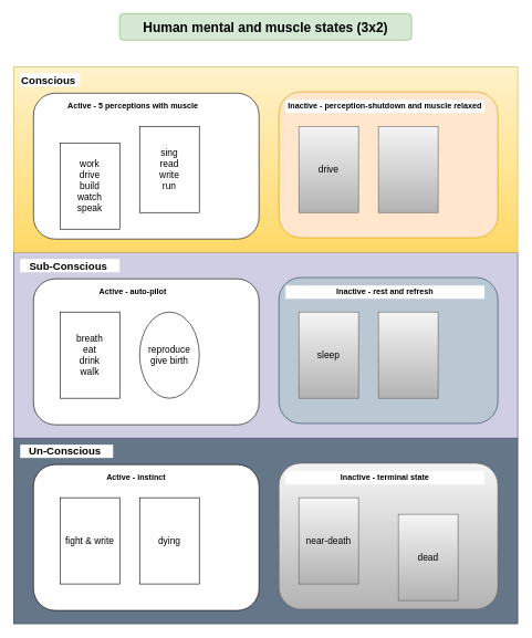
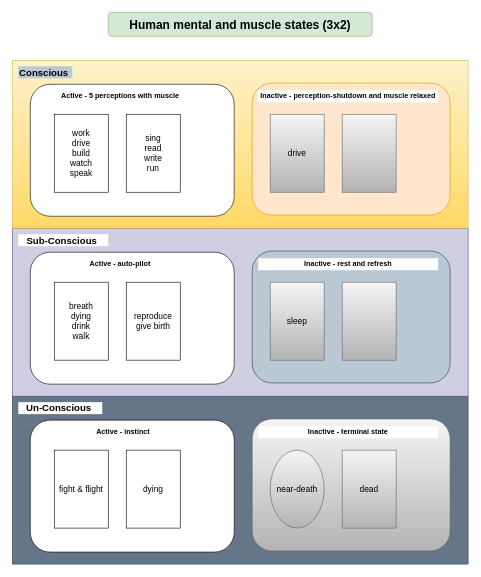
  <mxCell id="0" />
  <mxCell id="1" parent="0" />
  <mxCell id="2" value="" style="rounded=0;whiteSpace=wrap;html=1;fillColor=#647687;strokeColor=#314354;fontColor=#ffffff;" vertex="1" parent="1"><mxGeometry x="20" y="660" width="760" height="280" as="geometry" /></mxCell>
  <mxCell id="3" value="" style="rounded=1;whiteSpace=wrap;html=1;" vertex="1" parent="1"><mxGeometry x="50" y="700" width="340" height="220" as="geometry" /></mxCell>
  <mxCell id="4" value="" style="rounded=1;whiteSpace=wrap;html=1;fillColor=#f5f5f5;strokeColor=#666666;gradientColor=#b3b3b3;" vertex="1" parent="1"><mxGeometry x="420" y="698" width="330" height="220" as="geometry" /></mxCell>
  <mxCell id="5" value="&lt;b&gt;Active - instinct&lt;/b&gt;" style="rounded=0;whiteSpace=wrap;html=1;strokeColor=none;align=center;" vertex="1" parent="1"><mxGeometry x="60" y="710" width="290" height="20" as="geometry" /></mxCell>
  <mxCell id="6" value="&lt;b&gt;Inactive - terminal state&lt;/b&gt;" style="rounded=0;whiteSpace=wrap;html=1;strokeColor=none;" vertex="1" parent="1"><mxGeometry x="430" y="710" width="300" height="20" as="geometry" /></mxCell>
  <mxCell id="7" value="&lt;b&gt;&lt;font style=&quot;font-size: 16px;&quot;&gt;Un-Conscious&amp;nbsp;&lt;/font&gt;&lt;/b&gt;" style="rounded=0;whiteSpace=wrap;html=1;strokeColor=none;" vertex="1" parent="1"><mxGeometry x="30" y="670" width="140" height="20" as="geometry" /></mxCell>
- <mxCell id="8" value="&lt;span style=&quot;font-size: 14px;&quot;&gt;fight &amp;amp; write&lt;/span&gt;" style="rounded=0;whiteSpace=wrap;html=1;align=center;" vertex="1" parent="1"><mxGeometry x="90" y="750" width="90" height="130" as="geometry" /></mxCell>
- <mxCell id="9" value="&lt;font style=&quot;font-size: 14px;&quot;&gt;near-death&lt;/font&gt;" style="rounded=0;whiteSpace=wrap;html=1;align=center;fillColor=#f5f5f5;gradientColor=#b3b3b3;strokeColor=#666666;" vertex="1" parent="1"><mxGeometry x="450" y="750" width="90" height="130" as="geometry" /></mxCell>
+ <mxCell id="8" value="&lt;span style=&quot;font-size: 14px;&quot;&gt;fight &amp;amp; flight&lt;/span&gt;" style="rounded=0;whiteSpace=wrap;html=1;align=center;" vertex="1" parent="1"><mxGeometry x="90" y="750" width="90" height="130" as="geometry" /></mxCell>
+ <mxCell id="9" value="&lt;font style=&quot;font-size: 14px;&quot;&gt;near-death&lt;/font&gt;" style="ellipse;whiteSpace=wrap;html=1;align=center;fillColor=#f5f5f5;gradientColor=#b3b3b3;strokeColor=#666666;" vertex="1" parent="1"><mxGeometry x="450" y="750" width="90" height="130" as="geometry" /></mxCell>
  <mxCell id="10" value="&lt;div style=&quot;font-size: 14px;&quot;&gt;dying&lt;/div&gt;" style="rounded=0;whiteSpace=wrap;html=1;align=center;" vertex="1" parent="1"><mxGeometry x="210" y="750" width="90" height="130" as="geometry" /></mxCell>
- <mxCell id="11" value="&lt;span style=&quot;font-size: 14px;&quot;&gt;dead&lt;/span&gt;" style="rounded=0;whiteSpace=wrap;html=1;align=center;fillColor=#f5f5f5;gradientColor=#b3b3b3;strokeColor=#666666;" vertex="1" parent="1"><mxGeometry x="600" y="775" width="90" height="130" as="geometry" /></mxCell>
+ <mxCell id="11" value="&lt;span style=&quot;font-size: 14px;&quot;&gt;dead&lt;/span&gt;" style="rounded=0;whiteSpace=wrap;html=1;align=center;fillColor=#f5f5f5;gradientColor=#b3b3b3;strokeColor=#666666;" vertex="1" parent="1"><mxGeometry x="570" y="750" width="90" height="130" as="geometry" /></mxCell>
  <mxCell id="12" value="" style="rounded=0;whiteSpace=wrap;html=1;fillColor=#d0cee2;strokeColor=#56517e;" vertex="1" parent="1"><mxGeometry x="20" y="380" width="760" height="280" as="geometry" /></mxCell>
  <mxCell id="13" value="" style="rounded=1;whiteSpace=wrap;html=1;" vertex="1" parent="1"><mxGeometry x="50" y="420" width="340" height="220" as="geometry" /></mxCell>
  <mxCell id="14" value="" style="rounded=1;whiteSpace=wrap;html=1;fillColor=#bac8d3;strokeColor=#23445d;" vertex="1" parent="1"><mxGeometry x="420" y="418" width="330" height="220" as="geometry" /></mxCell>
  <mxCell id="15" value="&lt;b&gt;Active - auto-pilot&lt;/b&gt;" style="rounded=0;whiteSpace=wrap;html=1;strokeColor=none;align=center;" vertex="1" parent="1"><mxGeometry x="60" y="430" width="280" height="20" as="geometry" /></mxCell>
  <mxCell id="16" value="&lt;b&gt;Inactive - rest and refresh&lt;/b&gt;" style="rounded=0;whiteSpace=wrap;html=1;strokeColor=none;align=center;" vertex="1" parent="1"><mxGeometry x="430" y="430" width="300" height="20" as="geometry" /></mxCell>
  <mxCell id="17" value="&lt;b&gt;&lt;font style=&quot;font-size: 16px;&quot;&gt;Sub-Conscious&amp;nbsp;&lt;/font&gt;&lt;/b&gt;" style="rounded=0;whiteSpace=wrap;html=1;strokeColor=none;" vertex="1" parent="1"><mxGeometry x="30" y="390" width="150" height="20" as="geometry" /></mxCell>
- <mxCell id="18" value="&lt;span style=&quot;font-size: 14px;&quot;&gt;breath&lt;/span&gt;&lt;div&gt;&lt;span style=&quot;font-size: 14px;&quot;&gt;eat&lt;/span&gt;&lt;/div&gt;&lt;div&gt;&lt;span style=&quot;font-size: 14px;&quot;&gt;drink&lt;/span&gt;&lt;/div&gt;&lt;div&gt;&lt;span style=&quot;font-size: 14px;&quot;&gt;walk&lt;/span&gt;&lt;/div&gt;" style="rounded=0;whiteSpace=wrap;html=1;align=center;" vertex="1" parent="1"><mxGeometry x="90" y="470" width="90" height="130" as="geometry" /></mxCell>
+ <mxCell id="18" value="&lt;span style=&quot;font-size: 14px;&quot;&gt;breath&lt;/span&gt;&lt;div&gt;&lt;span style=&quot;font-size: 14px;&quot;&gt;dying&lt;/span&gt;&lt;/div&gt;&lt;div&gt;&lt;span style=&quot;font-size: 14px;&quot;&gt;drink&lt;/span&gt;&lt;/div&gt;&lt;div&gt;&lt;span style=&quot;font-size: 14px;&quot;&gt;walk&lt;/span&gt;&lt;/div&gt;" style="rounded=0;whiteSpace=wrap;html=1;align=center;" vertex="1" parent="1"><mxGeometry x="90" y="470" width="90" height="130" as="geometry" /></mxCell>
  <mxCell id="19" value="&lt;font style=&quot;font-size: 14px;&quot;&gt;sleep&lt;/font&gt;" style="rounded=0;whiteSpace=wrap;html=1;align=center;fillColor=#f5f5f5;gradientColor=#b3b3b3;strokeColor=#666666;" vertex="1" parent="1"><mxGeometry x="450" y="470" width="90" height="130" as="geometry" /></mxCell>
- <mxCell id="20" value="&lt;div style=&quot;font-size: 14px;&quot;&gt;reproduce&lt;/div&gt;&lt;div style=&quot;font-size: 14px;&quot;&gt;give birth&lt;/div&gt;" style="ellipse;whiteSpace=wrap;html=1;align=center;" vertex="1" parent="1"><mxGeometry x="210" y="470" width="90" height="130" as="geometry" /></mxCell>
+ <mxCell id="20" value="&lt;div style=&quot;font-size: 14px;&quot;&gt;reproduce&lt;/div&gt;&lt;div style=&quot;font-size: 14px;&quot;&gt;give birth&lt;/div&gt;" style="rounded=0;whiteSpace=wrap;html=1;align=center;" vertex="1" parent="1"><mxGeometry x="210" y="470" width="90" height="130" as="geometry" /></mxCell>
  <mxCell id="21" value="" style="rounded=0;whiteSpace=wrap;html=1;align=center;fillColor=#f5f5f5;gradientColor=#b3b3b3;strokeColor=#666666;" vertex="1" parent="1"><mxGeometry x="570" y="470" width="90" height="130" as="geometry" /></mxCell>
  <mxCell id="22" value="&lt;b&gt;&lt;font style=&quot;font-size: 20px;&quot;&gt;Human mental and muscle states (3x2)&lt;/font&gt;&lt;/b&gt;" style="rounded=1;whiteSpace=wrap;html=1;fillColor=#d5e8d4;strokeColor=#82b366;" vertex="1" parent="1"><mxGeometry x="180" y="20" width="440" height="40" as="geometry" /></mxCell>
  <mxCell id="23" value="" style="rounded=0;whiteSpace=wrap;html=1;fillColor=#fff2cc;strokeColor=#d6b656;gradientColor=#ffd966;" vertex="1" parent="1"><mxGeometry x="20" y="100" width="760" height="280" as="geometry" /></mxCell>
  <mxCell id="24" value="" style="rounded=1;whiteSpace=wrap;html=1;" vertex="1" parent="1"><mxGeometry x="50" y="140" width="340" height="220" as="geometry" /></mxCell>
  <mxCell id="25" value="" style="rounded=1;whiteSpace=wrap;html=1;fillColor=#ffe6cc;strokeColor=#d79b00;" vertex="1" parent="1"><mxGeometry x="420" y="138" width="330" height="220" as="geometry" /></mxCell>
  <mxCell id="26" value="&lt;b&gt;Active - 5 perceptions with muscle&lt;/b&gt;" style="rounded=0;whiteSpace=wrap;html=1;strokeColor=none;" vertex="1" parent="1"><mxGeometry x="60" y="150" width="280" height="20" as="geometry" /></mxCell>
  <mxCell id="27" value="&lt;b&gt;Inactive - perception-shutdown and muscle relaxed&lt;/b&gt;" style="rounded=0;whiteSpace=wrap;html=1;strokeColor=none;" vertex="1" parent="1"><mxGeometry x="430" y="150" width="300" height="20" as="geometry" /></mxCell>
- <mxCell id="28" value="&lt;b&gt;&lt;font style=&quot;font-size: 16px;&quot;&gt;Conscious&amp;nbsp;&lt;/font&gt;&lt;/b&gt;" style="rounded=0;whiteSpace=wrap;html=1;strokeColor=none;" vertex="1" parent="1"><mxGeometry x="30" y="110" width="90" height="20" as="geometry" /></mxCell>
- <mxCell id="29" value="&lt;font style=&quot;font-size: 14px;&quot;&gt;work&lt;/font&gt;&lt;div style=&quot;font-size: 14px;&quot;&gt;&lt;font style=&quot;font-size: 14px;&quot;&gt;drive&lt;/font&gt;&lt;/div&gt;&lt;div style=&quot;font-size: 14px;&quot;&gt;&lt;font style=&quot;font-size: 14px;&quot;&gt;build&lt;/font&gt;&lt;/div&gt;&lt;div style=&quot;font-size: 14px;&quot;&gt;&lt;font style=&quot;font-size: 14px;&quot;&gt;watch&lt;/font&gt;&lt;/div&gt;&lt;div style=&quot;font-size: 14px;&quot;&gt;&lt;font style=&quot;font-size: 14px;&quot;&gt;speak&lt;/font&gt;&lt;/div&gt;" style="rounded=0;whiteSpace=wrap;html=1;align=center;" vertex="1" parent="1"><mxGeometry x="90" y="215" width="90" height="130" as="geometry" /></mxCell>
+ <mxCell id="28" value="&lt;b&gt;&lt;font style=&quot;font-size: 16px;&quot;&gt;Conscious&amp;nbsp;&lt;/font&gt;&lt;/b&gt;" style="rounded=0;whiteSpace=wrap;html=1;strokeColor=none;fillColor=#bac8d3;" vertex="1" parent="1"><mxGeometry x="30" y="110" width="90" height="20" as="geometry" /></mxCell>
+ <mxCell id="29" value="&lt;font style=&quot;font-size: 14px;&quot;&gt;work&lt;/font&gt;&lt;div style=&quot;font-size: 14px;&quot;&gt;&lt;font style=&quot;font-size: 14px;&quot;&gt;drive&lt;/font&gt;&lt;/div&gt;&lt;div style=&quot;font-size: 14px;&quot;&gt;&lt;font style=&quot;font-size: 14px;&quot;&gt;build&lt;/font&gt;&lt;/div&gt;&lt;div style=&quot;font-size: 14px;&quot;&gt;&lt;font style=&quot;font-size: 14px;&quot;&gt;watch&lt;/font&gt;&lt;/div&gt;&lt;div style=&quot;font-size: 14px;&quot;&gt;&lt;font style=&quot;font-size: 14px;&quot;&gt;speak&lt;/font&gt;&lt;/div&gt;" style="rounded=0;whiteSpace=wrap;html=1;align=center;" vertex="1" parent="1"><mxGeometry x="90" y="190" width="90" height="130" as="geometry" /></mxCell>
  <mxCell id="30" value="&lt;font style=&quot;font-size: 14px;&quot;&gt;drive&lt;/font&gt;" style="rounded=0;whiteSpace=wrap;html=1;align=center;fillColor=#f5f5f5;gradientColor=#b3b3b3;strokeColor=#666666;" vertex="1" parent="1"><mxGeometry x="450" y="190" width="90" height="130" as="geometry" /></mxCell>
  <mxCell id="31" value="&lt;div style=&quot;font-size: 14px;&quot;&gt;&lt;font style=&quot;font-size: 14px;&quot;&gt;sing&lt;/font&gt;&lt;/div&gt;&lt;div style=&quot;font-size: 14px;&quot;&gt;&lt;font style=&quot;font-size: 14px;&quot;&gt;read&lt;/font&gt;&lt;/div&gt;&lt;div style=&quot;font-size: 14px;&quot;&gt;&lt;font style=&quot;font-size: 14px;&quot;&gt;write&lt;/font&gt;&lt;/div&gt;&lt;div style=&quot;font-size: 14px;&quot;&gt;&lt;font style=&quot;font-size: 14px;&quot;&gt;run&lt;/font&gt;&lt;/div&gt;" style="rounded=0;whiteSpace=wrap;html=1;align=center;" vertex="1" parent="1"><mxGeometry x="210" y="190" width="90" height="130" as="geometry" /></mxCell>
  <mxCell id="32" value="" style="rounded=0;whiteSpace=wrap;html=1;align=center;fillColor=#f5f5f5;gradientColor=#b3b3b3;strokeColor=#666666;" vertex="1" parent="1"><mxGeometry x="570" y="190" width="90" height="130" as="geometry" /></mxCell>
